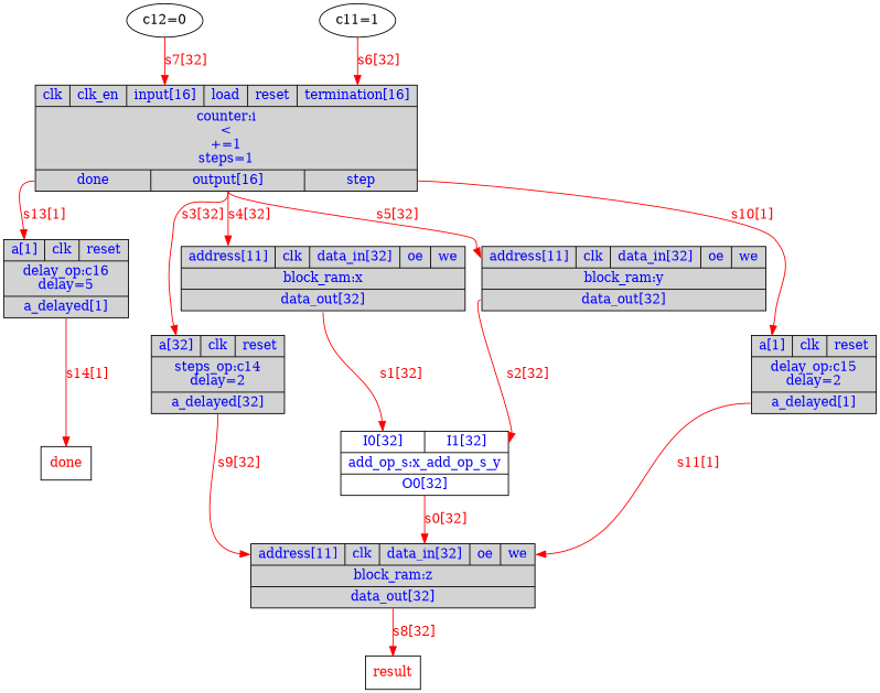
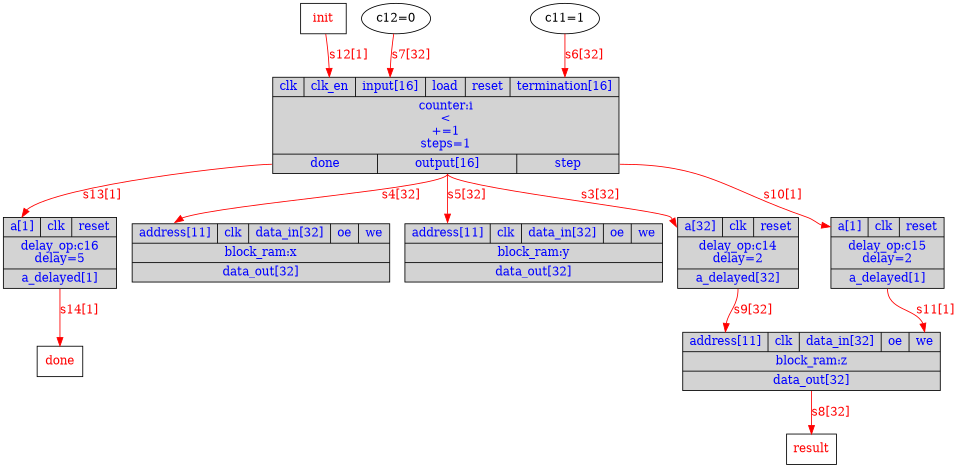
  digraph {
    node [fillcolor=lightgray fontcolor=blue shape=record style=filled]
    edge [color=red fontcolor=red headport=address tailport=output]
    n1 [label="{{<clk>clk|<clk_en>clk_en|<input>input[16]|<load>load|<reset>reset|<termination>termination[16]}|counter:i\n\<\n+=1\nsteps=1|{<done>done|<output>output[16]|<step>step}}"]
    n2 [label="{{<address>address[11]|<clk>clk|<data_in>data_in[32]|<oe>oe|<we>we}|block_ram:x|{<data_out>data_out[32]}}"]
    n3 [label="{{<address>address[11]|<clk>clk|<data_in>data_in[32]|<oe>oe|<we>we}|block_ram:y|{<data_out>data_out[32]}}"]
-   n4 [label="{{<a>a[32]|<clk>clk|<reset>reset}|steps_op:c14\ndelay=2|{<a_delayed>a_delayed[32]}}"]
+   n4 [label="{{<a>a[32]|<clk>clk|<reset>reset}|delay_op:c14\ndelay=2|{<a_delayed>a_delayed[32]}}"]
    n5 [label="{{<a>a[1]|<clk>clk|<reset>reset}|delay_op:c15\ndelay=2|{<a_delayed>a_delayed[1]}}"]
    n6 [label="{{<a>a[1]|<clk>clk|<reset>reset}|delay_op:c16\ndelay=5|{<a_delayed>a_delayed[1]}}"]
-   n7 [label="{{<I0>I0[32]|<I1>I1[32]}|add_op_s:x_add_op_s_y|{<O0>O0[32]}}" fillcolor="" style=""]
    n8 [label="{{<address>address[11]|<clk>clk|<data_in>data_in[32]|<oe>oe|<we>we}|block_ram:z|{<data_out>data_out[32]}}"]
    n9 [fontcolor=red label=done shape=msquare fillcolor="" style=""]
    n10 [fontcolor=red label=result shape=msquare fillcolor="" style=""]
+   n11 [fontcolor=red label=init shape=msquare fillcolor="" style=""]
    n12 [fontcolor=b label="c11=1" fillcolor="" shape="" style=""]
    n13 [fontcolor=b label="c12=0" fillcolor="" shape="" style=""]
    n1 -> n2 [label="s4[32]"]
    n1 -> n3 [label="s5[32]"]
    n1 -> n4 [headport=a label="s3[32]"]
    n1 -> n5 [headport=a label="s10[1]" tailport=step]
    n1 -> n6 [headport=a label="s13[1]" tailport=done]
-   n2 -> n7 [headport=I0 label="s1[32]" tailport=data_out]
-   n3 -> n7 [headport=I1 label="s2[32]" tailport=data_out]
    n4 -> n8 [label="s9[32]" tailport=a_delayed]
    n5 -> n8 [headport=we label="s11[1]" tailport=a_delayed]
    n6 -> n9 [headport=in label="s14[1]" tailport=a_delayed]
-   n7 -> n8 [headport=data_in label="s0[32]" tailport=O0]
    n8 -> n10 [headport=in label="s8[32]" tailport=data_out]
+   n11 -> n1 [headport=clk_en label="s12[1]" tailport=out]
    n12 -> n1 [headport=termination label="s6[32]" tailport=out]
    n13 -> n1 [headport=input label="s7[32]" tailport=out]
  }
